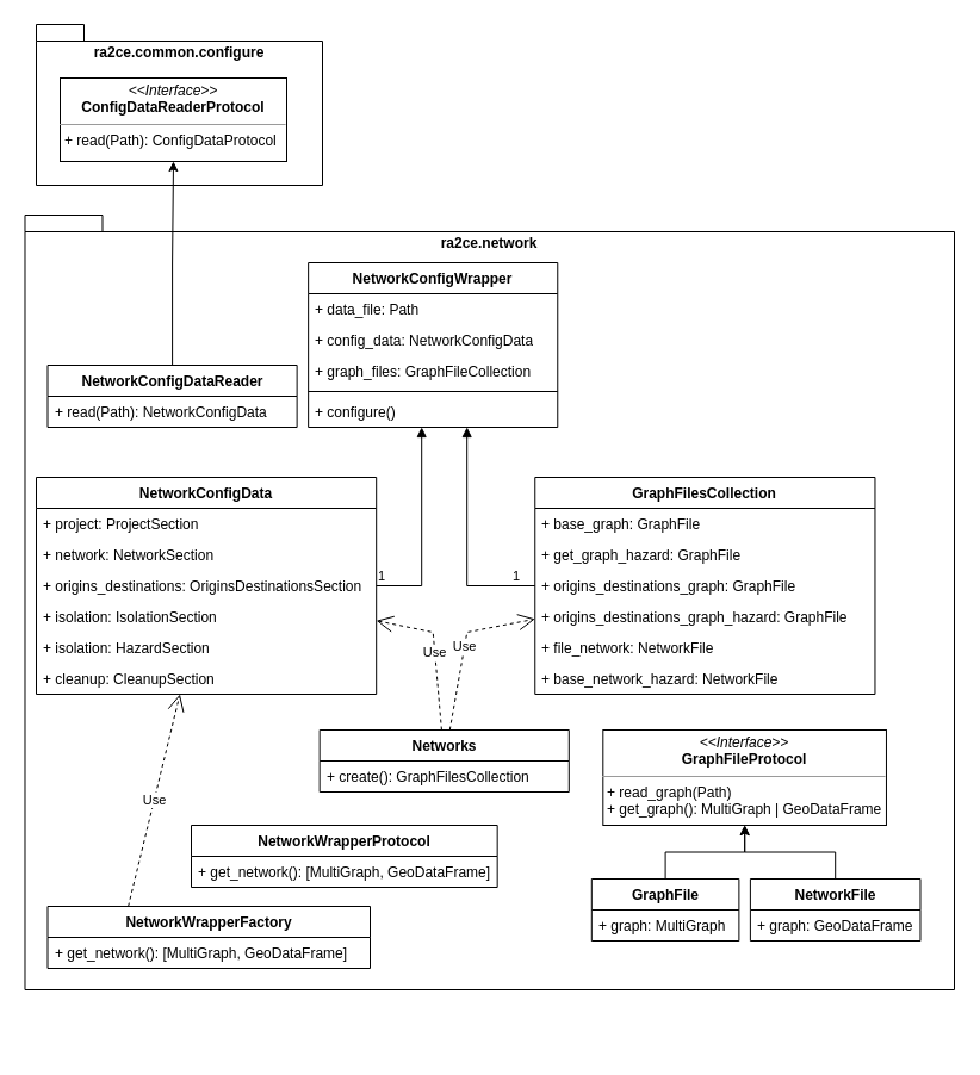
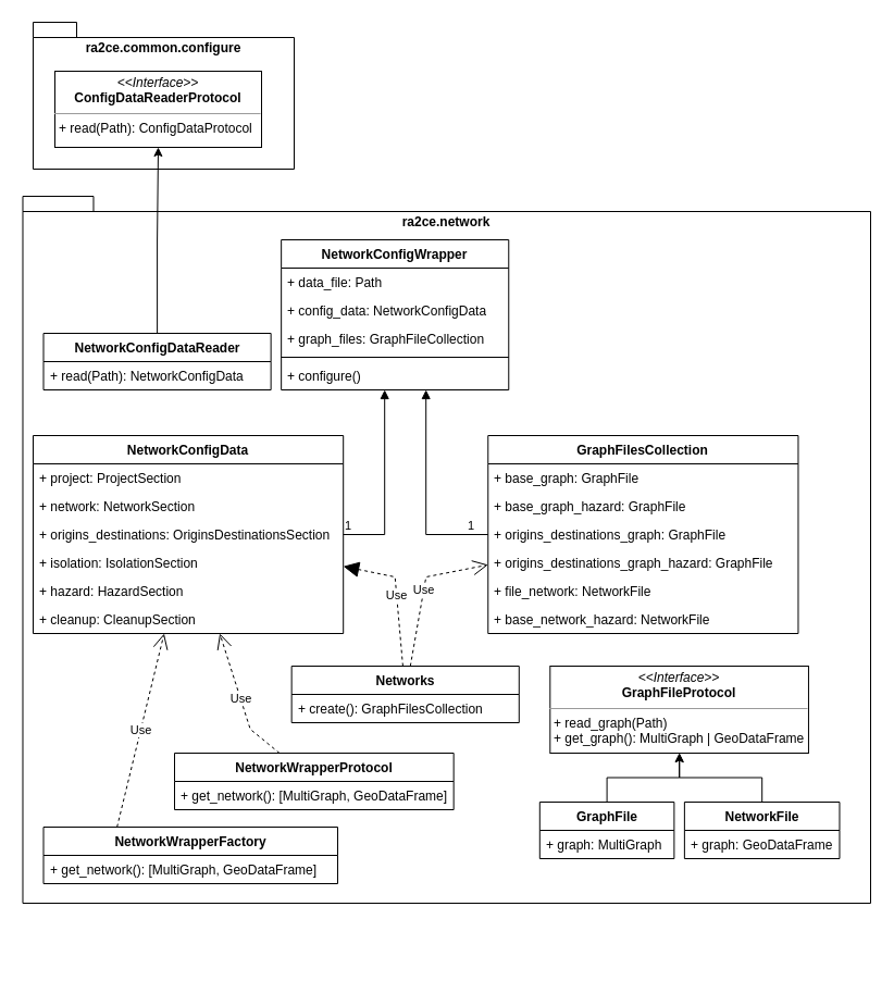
  <mxCell id="0" />
  <mxCell id="1" parent="0" />
  <mxCell id="2" value="" style="group" parent="1" vertex="1" connectable="0"><mxGeometry x="30" y="220" width="770" height="660" as="geometry" /></mxCell>
  <mxCell id="3" value="ra2ce.network" style="shape=folder;fontStyle=1;spacingTop=10;tabWidth=40;tabHeight=14;tabPosition=left;html=1;whiteSpace=wrap;verticalAlign=top;align=center;" parent="2" vertex="1"><mxGeometry x="-9.51" y="-40" width="779.51" height="650" as="geometry" /></mxCell>
  <mxCell id="4" value="Networks" style="swimlane;fontStyle=1;align=center;verticalAlign=top;childLayout=stackLayout;horizontal=1;startSize=26;horizontalStack=0;resizeParent=1;resizeParentMax=0;resizeLast=0;collapsible=1;marginBottom=0;whiteSpace=wrap;html=1;" parent="2" vertex="1"><mxGeometry x="237.654" y="392" width="209.136" height="52" as="geometry" /></mxCell>
  <mxCell id="5" value="+ create(): GraphFilesCollection" style="text;strokeColor=none;fillColor=none;align=left;verticalAlign=top;spacingLeft=4;spacingRight=4;overflow=hidden;rotatable=0;points=[[0,0.5],[1,0.5]];portConstraint=eastwest;whiteSpace=wrap;html=1;" parent="4" vertex="1"><mxGeometry y="26" width="209.136" height="26" as="geometry" /></mxCell>
  <mxCell id="6" value="NetworkConfigWrapper" style="swimlane;fontStyle=1;align=center;verticalAlign=top;childLayout=stackLayout;horizontal=1;startSize=26;horizontalStack=0;resizeParent=1;resizeParentMax=0;resizeLast=0;collapsible=1;marginBottom=0;whiteSpace=wrap;html=1;" parent="2" vertex="1"><mxGeometry x="228.148" width="209.136" height="138" as="geometry" /></mxCell>
  <mxCell id="7" value="+ data_file: Path" style="text;strokeColor=none;fillColor=none;align=left;verticalAlign=top;spacingLeft=4;spacingRight=4;overflow=hidden;rotatable=0;points=[[0,0.5],[1,0.5]];portConstraint=eastwest;whiteSpace=wrap;html=1;" parent="6" vertex="1"><mxGeometry y="26" width="209.136" height="26" as="geometry" /></mxCell>
  <mxCell id="8" value="+ config_data: NetworkConfigData" style="text;strokeColor=none;fillColor=none;align=left;verticalAlign=top;spacingLeft=4;spacingRight=4;overflow=hidden;rotatable=0;points=[[0,0.5],[1,0.5]];portConstraint=eastwest;whiteSpace=wrap;html=1;" parent="6" vertex="1"><mxGeometry y="52" width="209.136" height="26" as="geometry" /></mxCell>
  <mxCell id="9" value="+ graph_files: GraphFileCollection" style="text;strokeColor=none;fillColor=none;align=left;verticalAlign=top;spacingLeft=4;spacingRight=4;overflow=hidden;rotatable=0;points=[[0,0.5],[1,0.5]];portConstraint=eastwest;whiteSpace=wrap;html=1;" parent="6" vertex="1"><mxGeometry y="78" width="209.136" height="26" as="geometry" /></mxCell>
  <mxCell id="10" value="" style="line;strokeWidth=1;fillColor=none;align=left;verticalAlign=middle;spacingTop=-1;spacingLeft=3;spacingRight=3;rotatable=0;labelPosition=right;points=[];portConstraint=eastwest;strokeColor=inherit;" parent="6" vertex="1"><mxGeometry y="104" width="209.136" height="8" as="geometry" /></mxCell>
  <mxCell id="11" value="+ configure()" style="text;strokeColor=none;fillColor=none;align=left;verticalAlign=top;spacingLeft=4;spacingRight=4;overflow=hidden;rotatable=0;points=[[0,0.5],[1,0.5]];portConstraint=eastwest;whiteSpace=wrap;html=1;" parent="6" vertex="1"><mxGeometry y="112" width="209.136" height="26" as="geometry" /></mxCell>
  <mxCell id="12" value="NetworkWrapperProtocol" style="swimlane;fontStyle=1;align=center;verticalAlign=top;childLayout=stackLayout;horizontal=1;startSize=26;horizontalStack=0;resizeParent=1;resizeParentMax=0;resizeLast=0;collapsible=1;marginBottom=0;whiteSpace=wrap;html=1;" parent="2" vertex="1"><mxGeometry x="129.997" y="472" width="256.667" height="52" as="geometry" /></mxCell>
  <mxCell id="13" value="+ get_network(): [MultiGraph, GeoDataFrame]" style="text;strokeColor=none;fillColor=none;align=left;verticalAlign=top;spacingLeft=4;spacingRight=4;overflow=hidden;rotatable=0;points=[[0,0.5],[1,0.5]];portConstraint=eastwest;whiteSpace=wrap;html=1;" parent="12" vertex="1"><mxGeometry y="26" width="256.667" height="26" as="geometry" /></mxCell>
  <mxCell id="14" value="NetworkConfigDataReader" style="swimlane;fontStyle=1;align=center;verticalAlign=top;childLayout=stackLayout;horizontal=1;startSize=26;horizontalStack=0;resizeParent=1;resizeParentMax=0;resizeLast=0;collapsible=1;marginBottom=0;whiteSpace=wrap;html=1;" parent="2" vertex="1"><mxGeometry x="9.506" y="86" width="209.136" height="52" as="geometry" /></mxCell>
  <mxCell id="15" value="+ read(Path): NetworkConfigData" style="text;strokeColor=none;fillColor=none;align=left;verticalAlign=top;spacingLeft=4;spacingRight=4;overflow=hidden;rotatable=0;points=[[0,0.5],[1,0.5]];portConstraint=eastwest;whiteSpace=wrap;html=1;" parent="14" vertex="1"><mxGeometry y="26" width="209.136" height="26" as="geometry" /></mxCell>
  <mxCell id="16" value="NetworkConfigData" style="swimlane;fontStyle=1;align=center;verticalAlign=top;childLayout=stackLayout;horizontal=1;startSize=26;horizontalStack=0;resizeParent=1;resizeParentMax=0;resizeLast=0;collapsible=1;marginBottom=0;whiteSpace=wrap;html=1;" parent="2" vertex="1"><mxGeometry y="180" width="285.185" height="182" as="geometry" /></mxCell>
  <mxCell id="17" value="+ project: ProjectSection" style="text;strokeColor=none;fillColor=none;align=left;verticalAlign=top;spacingLeft=4;spacingRight=4;overflow=hidden;rotatable=0;points=[[0,0.5],[1,0.5]];portConstraint=eastwest;whiteSpace=wrap;html=1;" parent="16" vertex="1"><mxGeometry y="26" width="285.185" height="26" as="geometry" /></mxCell>
  <mxCell id="18" value="+ network: NetworkSection" style="text;strokeColor=none;fillColor=none;align=left;verticalAlign=top;spacingLeft=4;spacingRight=4;overflow=hidden;rotatable=0;points=[[0,0.5],[1,0.5]];portConstraint=eastwest;whiteSpace=wrap;html=1;" parent="16" vertex="1"><mxGeometry y="52" width="285.185" height="26" as="geometry" /></mxCell>
  <mxCell id="19" value="+ origins_destinations: OriginsDestinationsSection" style="text;strokeColor=none;fillColor=none;align=left;verticalAlign=top;spacingLeft=4;spacingRight=4;overflow=hidden;rotatable=0;points=[[0,0.5],[1,0.5]];portConstraint=eastwest;whiteSpace=wrap;html=1;" parent="16" vertex="1"><mxGeometry y="78" width="285.185" height="26" as="geometry" /></mxCell>
  <mxCell id="20" value="+ isolation: IsolationSection" style="text;strokeColor=none;fillColor=none;align=left;verticalAlign=top;spacingLeft=4;spacingRight=4;overflow=hidden;rotatable=0;points=[[0,0.5],[1,0.5]];portConstraint=eastwest;whiteSpace=wrap;html=1;" parent="16" vertex="1"><mxGeometry y="104" width="285.185" height="26" as="geometry" /></mxCell>
- <mxCell id="21" value="+ isolation: HazardSection" style="text;strokeColor=none;fillColor=none;align=left;verticalAlign=top;spacingLeft=4;spacingRight=4;overflow=hidden;rotatable=0;points=[[0,0.5],[1,0.5]];portConstraint=eastwest;whiteSpace=wrap;html=1;" parent="16" vertex="1"><mxGeometry y="130" width="285.185" height="26" as="geometry" /></mxCell>
+ <mxCell id="21" value="+ hazard: HazardSection" style="text;strokeColor=none;fillColor=none;align=left;verticalAlign=top;spacingLeft=4;spacingRight=4;overflow=hidden;rotatable=0;points=[[0,0.5],[1,0.5]];portConstraint=eastwest;whiteSpace=wrap;html=1;" parent="16" vertex="1"><mxGeometry y="130" width="285.185" height="26" as="geometry" /></mxCell>
  <mxCell id="22" value="+ cleanup: CleanupSection" style="text;strokeColor=none;fillColor=none;align=left;verticalAlign=top;spacingLeft=4;spacingRight=4;overflow=hidden;rotatable=0;points=[[0,0.5],[1,0.5]];portConstraint=eastwest;whiteSpace=wrap;html=1;" parent="16" vertex="1"><mxGeometry y="156" width="285.185" height="26" as="geometry" /></mxCell>
  <mxCell id="23" value="GraphFilesCollection" style="swimlane;fontStyle=1;align=center;verticalAlign=top;childLayout=stackLayout;horizontal=1;startSize=26;horizontalStack=0;resizeParent=1;resizeParentMax=0;resizeLast=0;collapsible=1;marginBottom=0;whiteSpace=wrap;html=1;" parent="2" vertex="1"><mxGeometry x="418.272" y="180" width="285.185" height="182" as="geometry" /></mxCell>
  <mxCell id="24" value="+ base_graph: GraphFile" style="text;strokeColor=none;fillColor=none;align=left;verticalAlign=top;spacingLeft=4;spacingRight=4;overflow=hidden;rotatable=0;points=[[0,0.5],[1,0.5]];portConstraint=eastwest;whiteSpace=wrap;html=1;" parent="23" vertex="1"><mxGeometry y="26" width="285.185" height="26" as="geometry" /></mxCell>
- <mxCell id="25" value="+ get_graph_hazard: GraphFile" style="text;strokeColor=none;fillColor=none;align=left;verticalAlign=top;spacingLeft=4;spacingRight=4;overflow=hidden;rotatable=0;points=[[0,0.5],[1,0.5]];portConstraint=eastwest;whiteSpace=wrap;html=1;" parent="23" vertex="1"><mxGeometry y="52" width="285.185" height="26" as="geometry" /></mxCell>
+ <mxCell id="25" value="+ base_graph_hazard: GraphFile" style="text;strokeColor=none;fillColor=none;align=left;verticalAlign=top;spacingLeft=4;spacingRight=4;overflow=hidden;rotatable=0;points=[[0,0.5],[1,0.5]];portConstraint=eastwest;whiteSpace=wrap;html=1;" parent="23" vertex="1"><mxGeometry y="52" width="285.185" height="26" as="geometry" /></mxCell>
  <mxCell id="26" value="+ origins_destinations_graph: GraphFile" style="text;strokeColor=none;fillColor=none;align=left;verticalAlign=top;spacingLeft=4;spacingRight=4;overflow=hidden;rotatable=0;points=[[0,0.5],[1,0.5]];portConstraint=eastwest;whiteSpace=wrap;html=1;" parent="23" vertex="1"><mxGeometry y="78" width="285.185" height="26" as="geometry" /></mxCell>
  <mxCell id="27" value="+ origins_destinations_graph_hazard: GraphFile" style="text;strokeColor=none;fillColor=none;align=left;verticalAlign=top;spacingLeft=4;spacingRight=4;overflow=hidden;rotatable=0;points=[[0,0.5],[1,0.5]];portConstraint=eastwest;whiteSpace=wrap;html=1;" parent="23" vertex="1"><mxGeometry y="104" width="285.185" height="26" as="geometry" /></mxCell>
  <mxCell id="28" value="+ file_network: NetworkFile" style="text;strokeColor=none;fillColor=none;align=left;verticalAlign=top;spacingLeft=4;spacingRight=4;overflow=hidden;rotatable=0;points=[[0,0.5],[1,0.5]];portConstraint=eastwest;whiteSpace=wrap;html=1;" parent="23" vertex="1"><mxGeometry y="130" width="285.185" height="26" as="geometry" /></mxCell>
  <mxCell id="29" value="+ base_network_hazard: NetworkFile" style="text;strokeColor=none;fillColor=none;align=left;verticalAlign=top;spacingLeft=4;spacingRight=4;overflow=hidden;rotatable=0;points=[[0,0.5],[1,0.5]];portConstraint=eastwest;whiteSpace=wrap;html=1;" parent="23" vertex="1"><mxGeometry y="156" width="285.185" height="26" as="geometry" /></mxCell>
+ <mxCell id="30" value="Use" style="endArrow=open;endSize=12;dashed=1;html=1;rounded=0;" parent="2" source="12" target="16" edge="1"><mxGeometry width="160" relative="1" as="geometry"><mxPoint x="66.543" y="122" as="sourcePoint" /><mxPoint x="66.543" y="190" as="targetPoint" /><Array as="points"><mxPoint x="199.63" y="450" /></Array></mxGeometry></mxCell>
  <mxCell id="31" value="NetworkWrapperFactory" style="swimlane;fontStyle=1;align=center;verticalAlign=top;childLayout=stackLayout;horizontal=1;startSize=26;horizontalStack=0;resizeParent=1;resizeParentMax=0;resizeLast=0;collapsible=1;marginBottom=0;whiteSpace=wrap;html=1;" parent="2" vertex="1"><mxGeometry x="9.51" y="540" width="270.49" height="52" as="geometry" /></mxCell>
  <mxCell id="32" value="+ get_network(): [MultiGraph, GeoDataFrame]" style="text;strokeColor=none;fillColor=none;align=left;verticalAlign=top;spacingLeft=4;spacingRight=4;overflow=hidden;rotatable=0;points=[[0,0.5],[1,0.5]];portConstraint=eastwest;whiteSpace=wrap;html=1;" parent="31" vertex="1"><mxGeometry y="26" width="270.49" height="26" as="geometry" /></mxCell>
  <mxCell id="33" value="Use" style="endArrow=open;endSize=12;dashed=1;html=1;rounded=0;exitX=0.25;exitY=0;exitDx=0;exitDy=0;" parent="2" source="31" target="16" edge="1"><mxGeometry width="160" relative="1" as="geometry"><mxPoint x="247.16" y="320" as="sourcePoint" /><mxPoint x="399.259" y="320" as="targetPoint" /></mxGeometry></mxCell>
- <mxCell id="34" value="Use" style="endArrow=open;endSize=12;dashed=1;html=1;rounded=0;" parent="2" source="4" target="16" edge="1"><mxGeometry width="160" relative="1" as="geometry"><mxPoint x="107.42" y="12" as="sourcePoint" /><mxPoint x="92.21" y="189" as="targetPoint" /><Array as="points"><mxPoint x="332.716" y="310" /></Array></mxGeometry></mxCell>
+ <mxCell id="34" value="Use" style="endArrow=block;endSize=12;dashed=1;html=1;rounded=0;" parent="2" source="4" target="16" edge="1"><mxGeometry width="160" relative="1" as="geometry"><mxPoint x="107.42" y="12" as="sourcePoint" /><mxPoint x="92.21" y="189" as="targetPoint" /><Array as="points"><mxPoint x="332.716" y="310" /></Array></mxGeometry></mxCell>
  <mxCell id="35" value="Use" style="endArrow=open;endSize=12;dashed=1;html=1;rounded=0;" parent="2" source="4" target="23" edge="1"><mxGeometry width="160" relative="1" as="geometry"><mxPoint x="525.691" y="92" as="sourcePoint" /><mxPoint x="209.136" y="222" as="targetPoint" /><Array as="points"><mxPoint x="361.235" y="310" /></Array></mxGeometry></mxCell>
  <mxCell id="36" value="" style="endArrow=block;endFill=1;html=1;edgeStyle=orthogonalEdgeStyle;align=left;verticalAlign=top;rounded=0;" parent="2" source="23" target="6" edge="1"><mxGeometry x="-1" relative="1" as="geometry"><mxPoint x="465.802" y="320" as="sourcePoint" /><mxPoint x="617.901" y="320" as="targetPoint" /><Array as="points"><mxPoint x="361.235" y="271" /></Array></mxGeometry></mxCell>
  <mxCell id="37" value="1" style="edgeLabel;resizable=0;html=1;align=left;verticalAlign=bottom;" parent="36" connectable="0" vertex="1"><mxGeometry x="-1" relative="1" as="geometry"><mxPoint x="-20" as="offset" /></mxGeometry></mxCell>
  <mxCell id="38" value="" style="endArrow=block;endFill=1;html=1;edgeStyle=orthogonalEdgeStyle;align=left;verticalAlign=top;rounded=0;exitX=1;exitY=0.5;exitDx=0;exitDy=0;" parent="2" source="19" target="6" edge="1"><mxGeometry x="-1" relative="1" as="geometry"><mxPoint x="465.802" y="281" as="sourcePoint" /><mxPoint x="323.21" y="310" as="targetPoint" /><Array as="points"><mxPoint x="323.21" y="271" /></Array></mxGeometry></mxCell>
  <mxCell id="39" value="1" style="edgeLabel;resizable=0;html=1;align=left;verticalAlign=bottom;" parent="38" connectable="0" vertex="1"><mxGeometry x="-1" relative="1" as="geometry" /></mxCell>
  <mxCell id="40" value="&lt;p style=&quot;margin:0px;margin-top:4px;text-align:center;&quot;&gt;&lt;i&gt;&amp;lt;&amp;lt;Interface&amp;gt;&amp;gt;&lt;/i&gt;&lt;br&gt;&lt;b&gt;GraphFileProtocol&lt;/b&gt;&lt;/p&gt;&lt;hr size=&quot;1&quot;&gt;&lt;p style=&quot;margin:0px;margin-left:4px;&quot;&gt;+ read_graph(Path)&lt;br&gt;&lt;/p&gt;&lt;p style=&quot;margin:0px;margin-left:4px;&quot;&gt;+ get_graph(): MultiGraph | GeoDataFrame&lt;br&gt;&lt;/p&gt;" style="verticalAlign=top;align=left;overflow=fill;html=1;whiteSpace=wrap;" parent="2" vertex="1"><mxGeometry x="475.309" y="392" width="237.654" height="80" as="geometry" /></mxCell>
  <mxCell id="41" value="GraphFile" style="swimlane;fontStyle=1;align=center;verticalAlign=top;childLayout=stackLayout;horizontal=1;startSize=26;horizontalStack=0;resizeParent=1;resizeParentMax=0;resizeLast=0;collapsible=1;marginBottom=0;whiteSpace=wrap;html=1;" parent="2" vertex="1"><mxGeometry x="465.802" y="517" width="123.58" height="52" as="geometry" /></mxCell>
  <mxCell id="42" value="+ graph: MultiGraph" style="text;strokeColor=none;fillColor=none;align=left;verticalAlign=top;spacingLeft=4;spacingRight=4;overflow=hidden;rotatable=0;points=[[0,0.5],[1,0.5]];portConstraint=eastwest;whiteSpace=wrap;html=1;" parent="41" vertex="1"><mxGeometry y="26" width="123.58" height="26" as="geometry" /></mxCell>
  <mxCell id="43" value="NetworkFile" style="swimlane;fontStyle=1;align=center;verticalAlign=top;childLayout=stackLayout;horizontal=1;startSize=26;horizontalStack=0;resizeParent=1;resizeParentMax=0;resizeLast=0;collapsible=1;marginBottom=0;whiteSpace=wrap;html=1;" parent="2" vertex="1"><mxGeometry x="598.889" y="517" width="142.593" height="52" as="geometry" /></mxCell>
  <mxCell id="44" value="+ graph: GeoDataFrame" style="text;strokeColor=none;fillColor=none;align=left;verticalAlign=top;spacingLeft=4;spacingRight=4;overflow=hidden;rotatable=0;points=[[0,0.5],[1,0.5]];portConstraint=eastwest;whiteSpace=wrap;html=1;" parent="43" vertex="1"><mxGeometry y="26" width="142.593" height="26" as="geometry" /></mxCell>
  <mxCell id="45" style="edgeStyle=orthogonalEdgeStyle;rounded=0;orthogonalLoop=1;jettySize=auto;html=1;" parent="2" source="41" target="40" edge="1"><mxGeometry relative="1" as="geometry"><mxPoint x="518.086" y="517" as="sourcePoint" /><mxPoint x="603.642" y="475" as="targetPoint" /><Array as="points" /></mxGeometry></mxCell>
  <mxCell id="46" style="edgeStyle=orthogonalEdgeStyle;rounded=0;orthogonalLoop=1;jettySize=auto;html=1;" parent="2" source="43" target="40" edge="1"><mxGeometry relative="1" as="geometry"><mxPoint x="603.642" y="475" as="targetPoint" /></mxGeometry></mxCell>
  <mxCell id="47" value="" style="group" vertex="1" connectable="0" parent="1"><mxGeometry x="30" y="20" width="240" height="135" as="geometry" /></mxCell>
  <mxCell id="48" value="ra2ce.common.configure" style="shape=folder;fontStyle=1;spacingTop=10;tabWidth=40;tabHeight=14;tabPosition=left;html=1;whiteSpace=wrap;verticalAlign=top;" vertex="1" parent="47"><mxGeometry width="240" height="135" as="geometry" /></mxCell>
  <mxCell id="49" value="&lt;p style=&quot;margin:0px;margin-top:4px;text-align:center;&quot;&gt;&lt;i&gt;&amp;lt;&amp;lt;Interface&amp;gt;&amp;gt;&lt;/i&gt;&lt;br&gt;&lt;b&gt;ConfigDataReaderProtocol&lt;/b&gt;&lt;/p&gt;&lt;hr size=&quot;1&quot;&gt;&lt;p style=&quot;margin:0px;margin-left:4px;&quot;&gt;+ read(Path): ConfigDataProtocol&lt;br&gt;&lt;/p&gt;" style="verticalAlign=top;align=left;overflow=fill;html=1;whiteSpace=wrap;" parent="47" vertex="1"><mxGeometry x="20" y="45" width="190" height="70" as="geometry" /></mxCell>
  <mxCell id="50" value="" style="edgeStyle=orthogonalEdgeStyle;rounded=0;orthogonalLoop=1;jettySize=auto;html=1;" parent="1" source="14" target="49" edge="1"><mxGeometry relative="1" as="geometry" /></mxCell>
